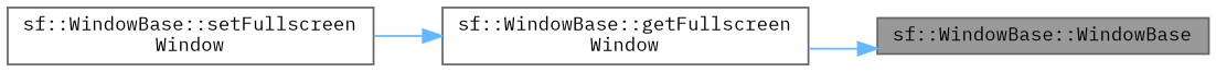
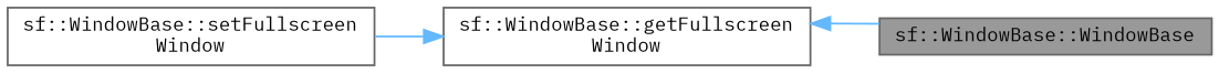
  digraph {
    fontname="IBM Plex Mono"
    rankdir=RL
    node [color=grey40 fillcolor=white fontname="IBM Plex Mono" fontsize=10 shape=box style=filled]
    edge [color=steelblue1 dir=back fontname="IBM Plex Mono" fontsize=10 labelfontname=Helvetica labelfontsize=10 style=solid]
    n1 [color=gray40 fillcolor=grey60 fontcolor=black height=0.2 label="sf::WindowBase::WindowBase" width=0.4]
    n2 [height=0.2 label="sf::WindowBase::getFullscreen\lWindow" width=0.4]
    n3 [height=0.2 label="sf::WindowBase::setFullscreen\lWindow" width=0.4]
-   n1 -> n2
+   n2 -> n1
    n2 -> n3
  }
